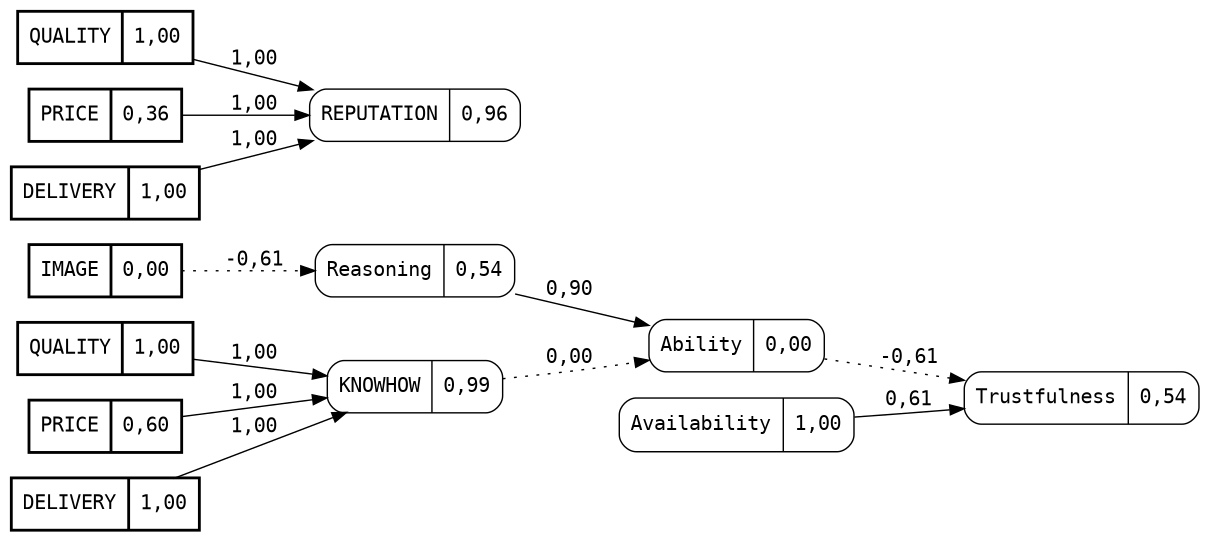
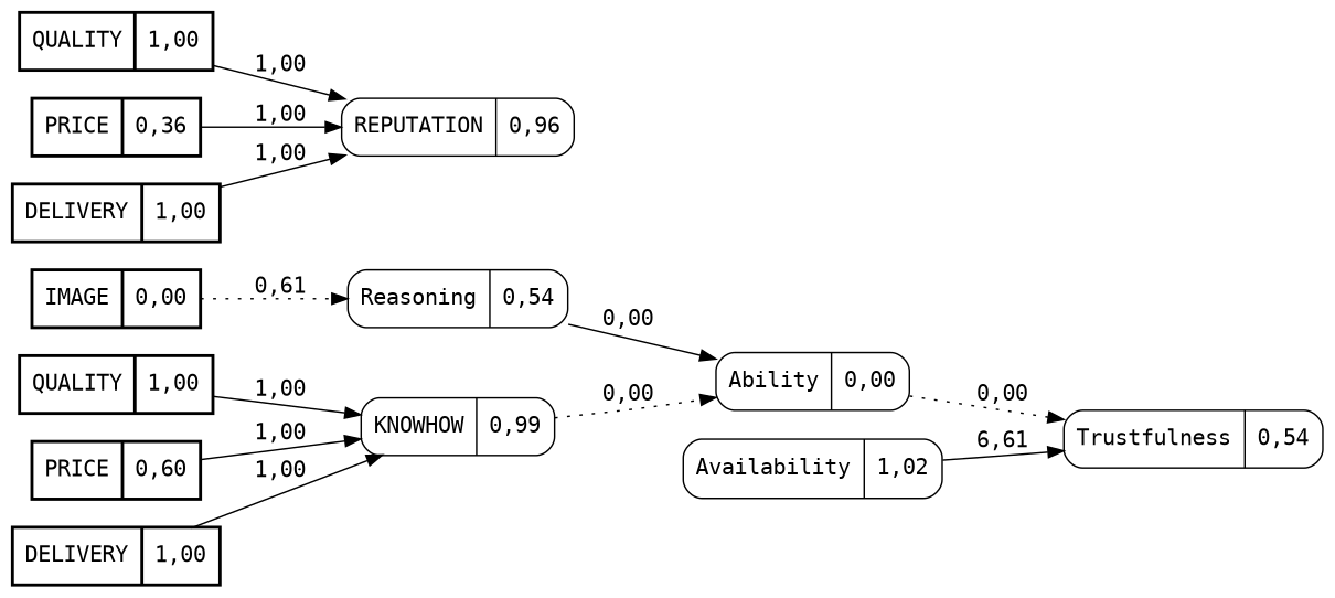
  digraph {
    fontname="DejaVu Sans Mono"
    rankdir=LR
    node [fontname="DejaVu Sans Mono" penwidth=2 peripheries=2 shape=record style=bold]
    edge [fontname="DejaVu Sans Mono"]
    n1 [label="{IMAGE | 0,00}"]
    n2 [label="{Reasoning | 0,54}" style=rounded penwidth="" peripheries=""]
    n3 [label="{Ability | 0,00}" style=rounded penwidth="" peripheries=""]
    n4 [label="{QUALITY | 1,00}"]
    n5 [label="{REPUTATION | 0,96}" style=rounded penwidth="" peripheries=""]
    n6 [label="{PRICE | 0,36}"]
    n7 [label="{DELIVERY | 1,00}"]
    n8 [label="{QUALITY | 1,00}"]
    n9 [label="{KNOWHOW | 0,99}" style=rounded penwidth="" peripheries=""]
    n10 [label="{PRICE | 0,60}"]
    n11 [label="{DELIVERY | 1,00}"]
    n12 [label="{Trustfulness | 0,54}" style=rounded penwidth="" peripheries=""]
-   n13 [label="{Availability | 1,00}" style=rounded penwidth="" peripheries=""]
-   n1 -> n2 [label="-0,61" style=dotted]
-   n2 -> n3 [label="0,90"]
-   n3 -> n12 [label="-0,61" style=dotted]
+   n13 [label="{Availability | 1,02}" style=rounded penwidth="" peripheries=""]
+   n1 -> n2 [label="0,61" style=dotted]
+   n2 -> n3 [label="0,00"]
+   n3 -> n12 [label="0,00" style=dotted]
    n4 -> n5 [label="1,00"]
    n6 -> n5 [label="1,00"]
    n7 -> n5 [label="1,00"]
    n8 -> n9 [label="1,00"]
    n9 -> n3 [label="0,00" style=dotted]
    n10 -> n9 [label="1,00"]
    n11 -> n9 [label="1,00"]
-   n13 -> n12 [label="0,61"]
+   n13 -> n12 [label="6,61"]
  }
